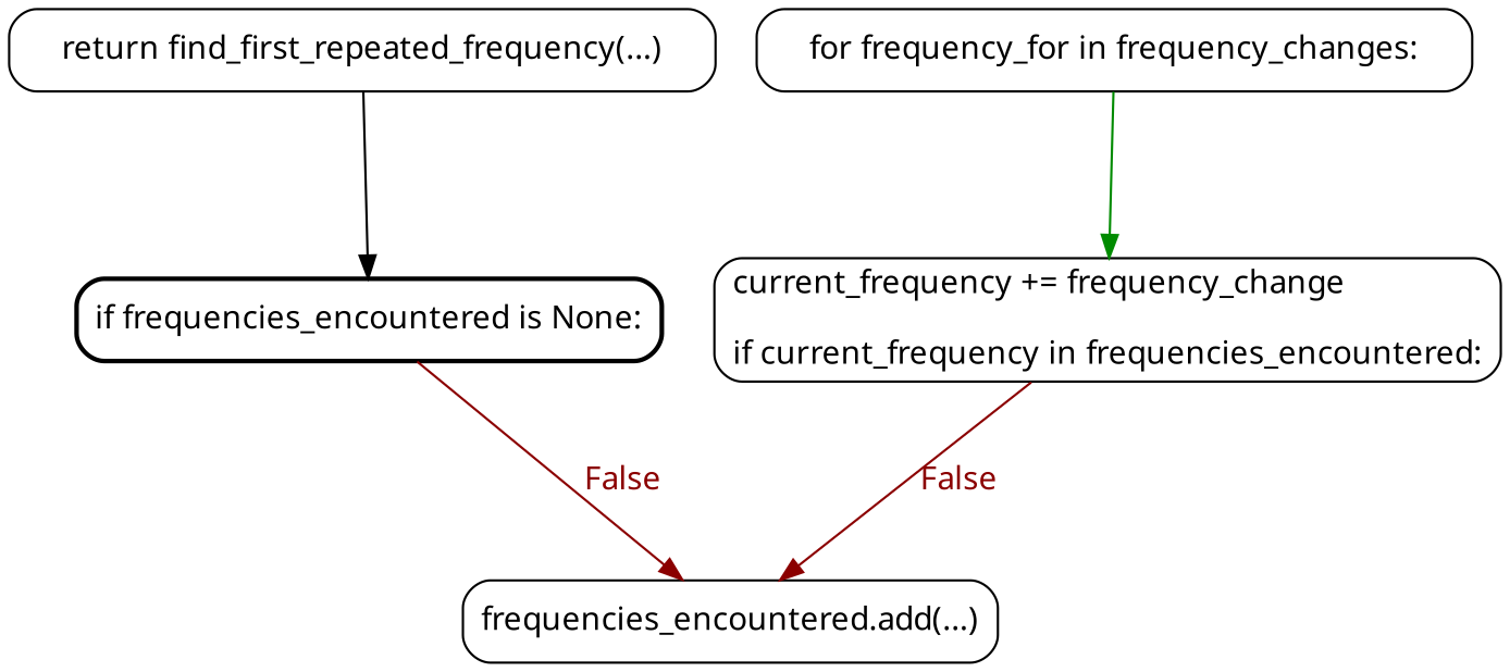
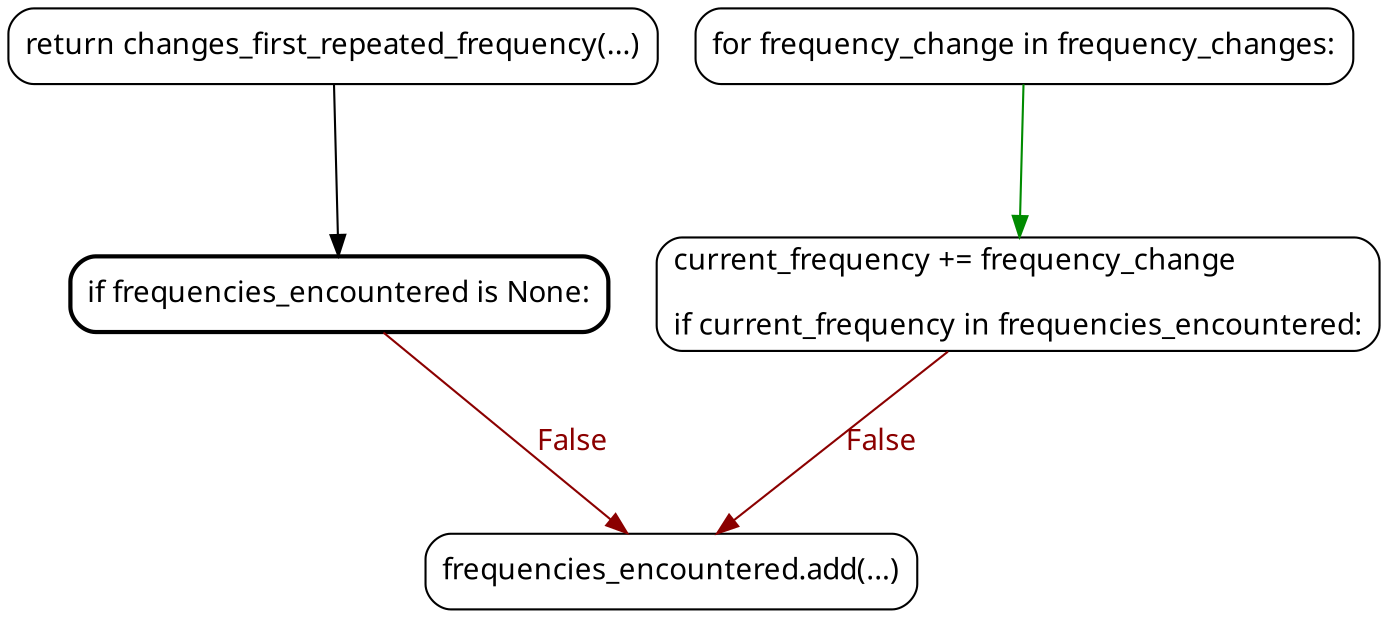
  strict digraph {
    ranksep=1.0
    node [fontname="FiraCode Nerd Font" shape=box style=rounded]
    edge [fontname="FiraCode Nerd Font" color=red4 fontcolor=red4]
-   n1 [label="return find_first_repeated_frequency(...)"]
+   n1 [label="return changes_first_repeated_frequency(...)"]
    n2 [label="if frequencies_encountered is None:" style="rounded, bold"]
    n3 [label="frequencies_encountered.add(...)"]
-   n4 [label="for frequency_for in frequency_changes:"]
+   n4 [label="for frequency_change in frequency_changes:"]
    n5 [label="current_frequency += frequency_change\l\lif current_frequency in frequencies_encountered:\l"]
    n1 -> n2 [color="" fontcolor=""]
    n2 -> n3 [label=False]
    n4 -> n5 [color=green4 fontcolor=green4]
    n5 -> n3 [label=False]
  }
